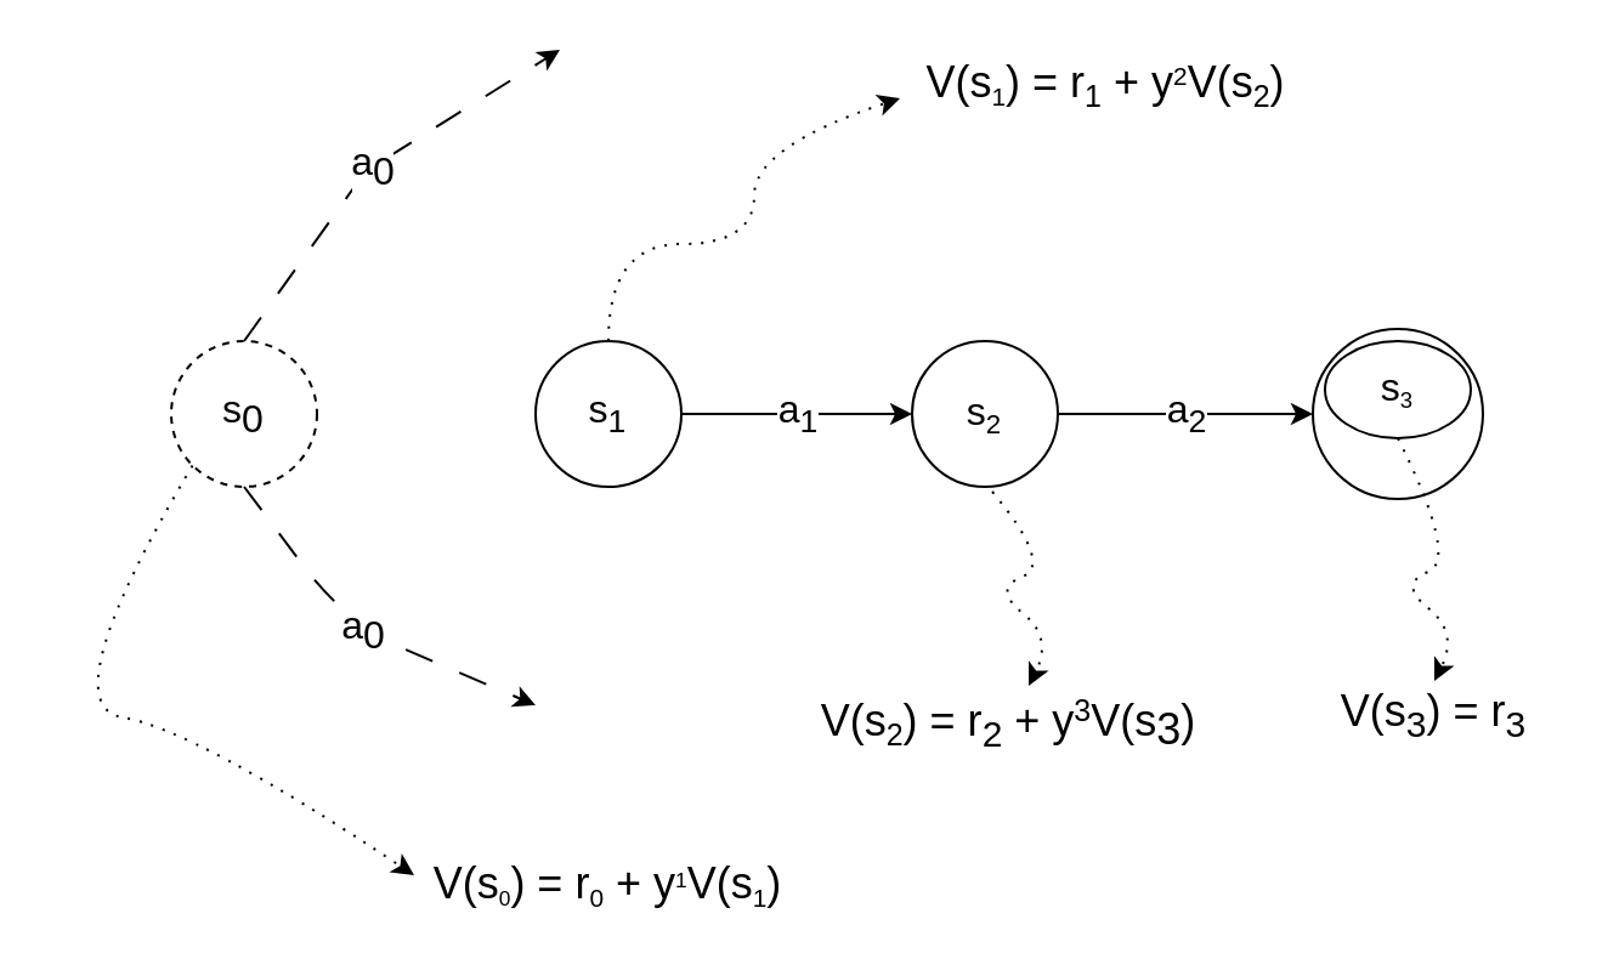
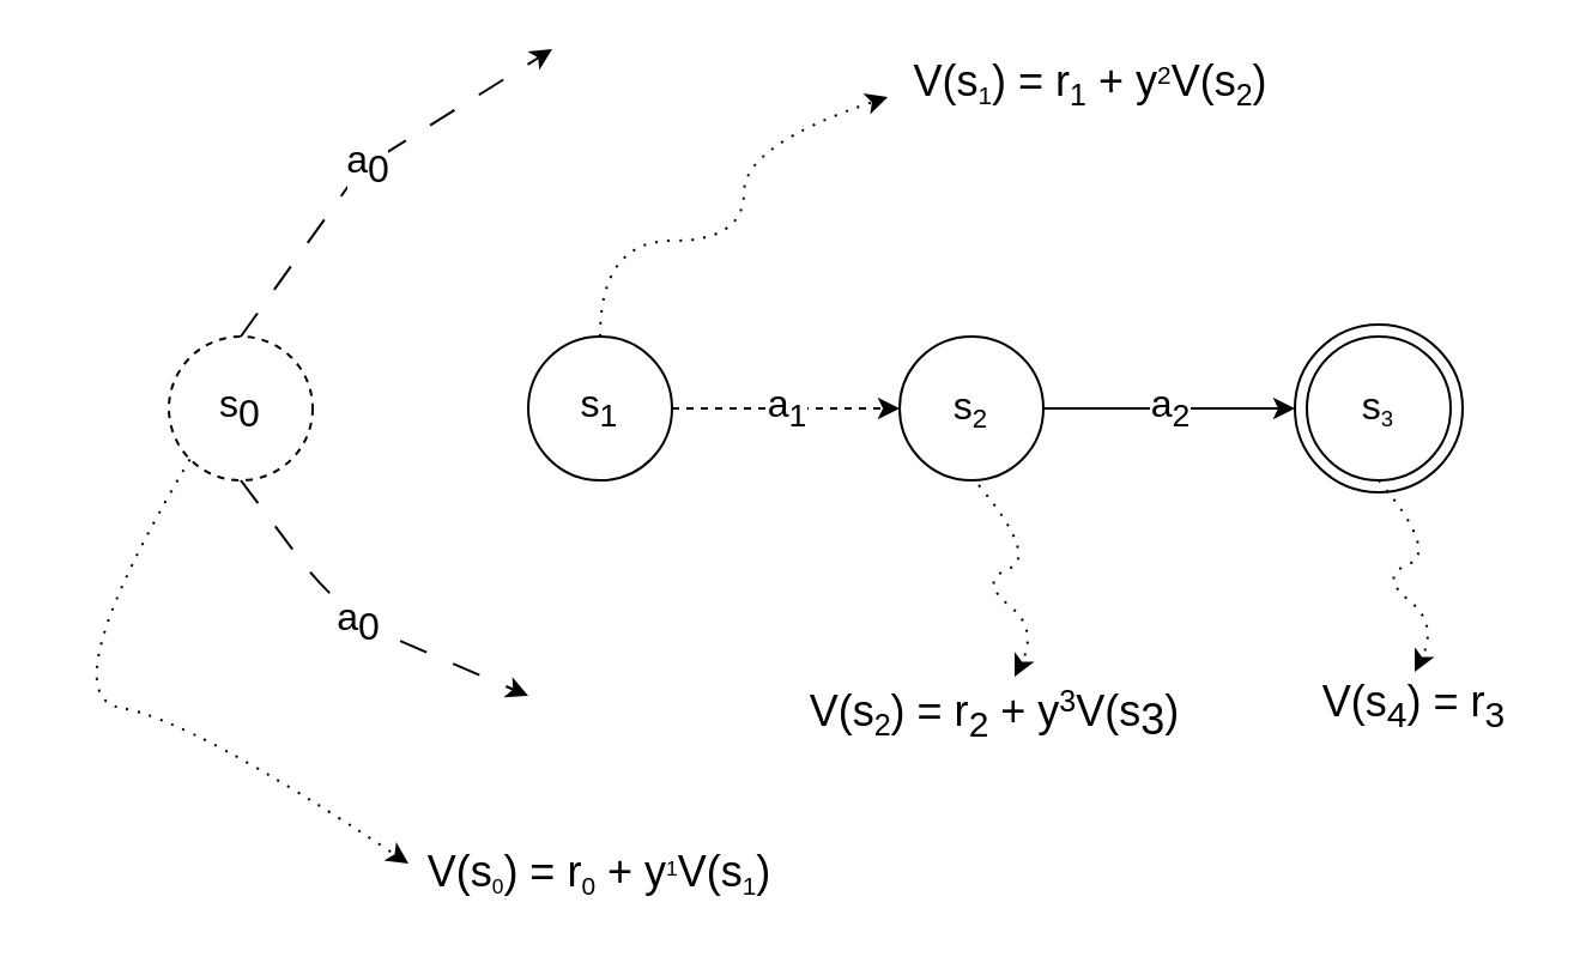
  <mxCell id="0" />
  <mxCell id="1" parent="0" />
  <mxCell id="2" value="s&lt;sub style=&quot;font-size: 16px;&quot;&gt;0&lt;/sub&gt;" style="ellipse;whiteSpace=wrap;html=1;aspect=fixed;fontSize=16;dashed=1;" parent="1" vertex="1"><mxGeometry x="70" y="140" width="60" height="60" as="geometry" /></mxCell>
  <mxCell id="3" value="a&lt;sub style=&quot;font-size: 16px;&quot;&gt;0&lt;/sub&gt;" style="endArrow=classic;html=1;exitX=0.5;exitY=0;exitDx=0;exitDy=0;dashed=1;dashPattern=12 12;fontSize=16;" parent="1" source="2" edge="1"><mxGeometry width="50" height="50" relative="1" as="geometry"><mxPoint x="300" y="280" as="sourcePoint" /><mxPoint x="230" y="20" as="targetPoint" /><Array as="points"><mxPoint x="150" y="70" /></Array></mxGeometry></mxCell>
  <mxCell id="4" value="a&lt;sub style=&quot;font-size: 16px;&quot;&gt;0&lt;/sub&gt;" style="endArrow=classic;html=1;exitX=0.5;exitY=1;exitDx=0;exitDy=0;dashed=1;dashPattern=12 12;fontSize=16;" parent="1" source="2" edge="1"><mxGeometry width="50" height="50" relative="1" as="geometry"><mxPoint x="130" y="310" as="sourcePoint" /><mxPoint x="220" y="290" as="targetPoint" /><Array as="points"><mxPoint x="130" y="240" /><mxPoint x="150" y="260" /></Array></mxGeometry></mxCell>
  <mxCell id="5" value="s&lt;sub&gt;1&lt;/sub&gt;" style="ellipse;whiteSpace=wrap;html=1;aspect=fixed;fontSize=16;" parent="1" vertex="1"><mxGeometry x="220" y="140" width="60" height="60" as="geometry" /></mxCell>
- <mxCell id="6" value="a&lt;sub&gt;1&lt;/sub&gt;" style="endArrow=classic;html=1;fontSize=16;exitX=1;exitY=0.5;exitDx=0;exitDy=0;entryX=0;entryY=0.5;entryDx=0;entryDy=0;" parent="1" source="5" target="7" edge="1"><mxGeometry width="50" height="50" relative="1" as="geometry"><mxPoint x="311" y="170" as="sourcePoint" /><mxPoint x="380" y="170" as="targetPoint" /><Array as="points" /></mxGeometry></mxCell>
+ <mxCell id="6" value="a&lt;sub&gt;1&lt;/sub&gt;" style="endArrow=classic;html=1;fontSize=16;exitX=1;exitY=0.5;exitDx=0;exitDy=0;entryX=0;entryY=0.5;entryDx=0;entryDy=0;dashed=1;" parent="1" source="5" target="7" edge="1"><mxGeometry width="50" height="50" relative="1" as="geometry"><mxPoint x="311" y="170" as="sourcePoint" /><mxPoint x="380" y="170" as="targetPoint" /><Array as="points" /></mxGeometry></mxCell>
  <mxCell id="7" value="s&lt;span style=&quot;font-size: 13.333px;&quot;&gt;&lt;sub&gt;2&lt;/sub&gt;&lt;/span&gt;" style="ellipse;whiteSpace=wrap;html=1;aspect=fixed;fontSize=16;" parent="1" vertex="1"><mxGeometry x="375" y="140" width="60" height="60" as="geometry" /></mxCell>
  <mxCell id="8" value="a&lt;sub&gt;2&lt;/sub&gt;" style="endArrow=classic;html=1;fontSize=16;exitX=1;exitY=0.5;exitDx=0;exitDy=0;entryX=0;entryY=0.5;entryDx=0;entryDy=0;" parent="1" source="7" target="10" edge="1"><mxGeometry width="50" height="50" relative="1" as="geometry"><mxPoint x="471" y="170" as="sourcePoint" /><mxPoint x="540" y="170" as="targetPoint" /><Array as="points" /></mxGeometry></mxCell>
  <mxCell id="9" value="" style="group" parent="1" vertex="1" connectable="0"><mxGeometry x="540" y="135" width="70" height="70" as="geometry" /></mxCell>
  <mxCell id="10" value="" style="ellipse;whiteSpace=wrap;html=1;aspect=fixed;fontSize=12;" parent="9" vertex="1"><mxGeometry width="70" height="70" as="geometry" /></mxCell>
- <mxCell id="11" value="s&lt;span style=&quot;font-size: 11.111px;&quot;&gt;&lt;sub&gt;3&lt;/sub&gt;&lt;/span&gt;" style="ellipse;whiteSpace=wrap;html=1;aspect=fixed;fontSize=16;" parent="9" vertex="1"><mxGeometry x="5" y="5" width="60" height="40" as="geometry" /></mxCell>
+ <mxCell id="11" value="s&lt;span style=&quot;font-size: 11.111px;&quot;&gt;&lt;sub&gt;3&lt;/sub&gt;&lt;/span&gt;" style="ellipse;whiteSpace=wrap;html=1;aspect=fixed;fontSize=16;" parent="9" vertex="1"><mxGeometry x="5" y="5" width="60" height="60" as="geometry" /></mxCell>
  <mxCell id="12" value="" style="curved=1;endArrow=classic;html=1;exitX=0.5;exitY=1;exitDx=0;exitDy=0;dashed=1;dashPattern=1 4;" parent="1" source="11" edge="1"><mxGeometry width="50" height="50" relative="1" as="geometry"><mxPoint x="460" y="280" as="sourcePoint" /><mxPoint x="590" y="280" as="targetPoint" /><Array as="points"><mxPoint x="600" y="230" /><mxPoint x="575" y="240" /><mxPoint x="600" y="260" /></Array></mxGeometry></mxCell>
- <mxCell id="13" value="&lt;font style=&quot;font-size: 18px;&quot;&gt;V(s&lt;sub&gt;3&lt;/sub&gt;) = r&lt;sub style=&quot;&quot;&gt;3&lt;/sub&gt;&lt;/font&gt;" style="text;html=1;strokeColor=none;fillColor=none;align=center;verticalAlign=middle;whiteSpace=wrap;rounded=0;" parent="1" vertex="1"><mxGeometry x="540" y="280" width="100" height="30" as="geometry" /></mxCell>
+ <mxCell id="13" value="&lt;font style=&quot;font-size: 18px;&quot;&gt;V(s&lt;sub&gt;4&lt;/sub&gt;) = r&lt;sub style=&quot;&quot;&gt;3&lt;/sub&gt;&lt;/font&gt;" style="text;html=1;strokeColor=none;fillColor=none;align=center;verticalAlign=middle;whiteSpace=wrap;rounded=0;" parent="1" vertex="1"><mxGeometry x="540" y="280" width="100" height="30" as="geometry" /></mxCell>
  <mxCell id="14" value="" style="curved=1;endArrow=classic;html=1;exitX=0.5;exitY=1;exitDx=0;exitDy=0;dashed=1;dashPattern=1 4;" parent="1" edge="1"><mxGeometry width="50" height="50" relative="1" as="geometry"><mxPoint x="408" y="202" as="sourcePoint" /><mxPoint x="423" y="282" as="targetPoint" /><Array as="points"><mxPoint x="433" y="232" /><mxPoint x="408" y="242" /><mxPoint x="433" y="262" /></Array></mxGeometry></mxCell>
  <mxCell id="15" value="&lt;font style=&quot;font-size: 18px;&quot;&gt;V(s&lt;/font&gt;&lt;font style=&quot;&quot;&gt;&lt;span style=&quot;font-size: 15px;&quot;&gt;&lt;sub&gt;2&lt;/sub&gt;&lt;/span&gt;&lt;span style=&quot;font-size: 18px;&quot;&gt;) = r&lt;sub&gt;2&lt;/sub&gt; + y&lt;/span&gt;&lt;span style=&quot;font-size: 15px;&quot;&gt;&lt;sup&gt;3&lt;/sup&gt;&lt;/span&gt;&lt;span style=&quot;font-size: 18px;&quot;&gt;V(s&lt;/span&gt;&lt;sub style=&quot;font-size: 18px;&quot;&gt;3&lt;/sub&gt;&lt;span style=&quot;font-size: 18px;&quot;&gt;)&lt;/span&gt;&lt;/font&gt;" style="text;html=1;strokeColor=none;fillColor=none;align=center;verticalAlign=middle;whiteSpace=wrap;rounded=0;" parent="1" vertex="1"><mxGeometry x="330" y="283" width="170" height="30" as="geometry" /></mxCell>
  <mxCell id="16" value="" style="curved=1;endArrow=classic;html=1;exitX=0.5;exitY=0;exitDx=0;exitDy=0;dashed=1;dashPattern=1 4;" edge="1" parent="1" source="5"><mxGeometry width="50" height="50" relative="1" as="geometry"><mxPoint x="330" y="10" as="sourcePoint" /><mxPoint x="370" y="40" as="targetPoint" /><Array as="points"><mxPoint x="250" y="100" /><mxPoint x="310" y="100" /><mxPoint x="310" y="60" /></Array></mxGeometry></mxCell>
  <mxCell id="17" value="&lt;font style=&quot;font-size: 18px;&quot;&gt;V(s&lt;/font&gt;&lt;font style=&quot;font-size: 12.5px;&quot;&gt;&lt;sub&gt;1&lt;/sub&gt;&lt;/font&gt;&lt;font style=&quot;&quot;&gt;&lt;span style=&quot;font-size: 18px;&quot;&gt;) = r&lt;/span&gt;&lt;span style=&quot;font-size: 15px;&quot;&gt;&lt;sub&gt;1&lt;/sub&gt;&lt;/span&gt;&lt;span style=&quot;font-size: 18px;&quot;&gt;&amp;nbsp;+ y&lt;/span&gt;&lt;span style=&quot;font-size: 12.5px;&quot;&gt;&lt;sup&gt;2&lt;/sup&gt;&lt;/span&gt;&lt;span style=&quot;font-size: 18px;&quot;&gt;V(s&lt;/span&gt;&lt;span style=&quot;font-size: 15px;&quot;&gt;&lt;sub&gt;2&lt;/sub&gt;&lt;/span&gt;&lt;span style=&quot;font-size: 18px;&quot;&gt;)&lt;/span&gt;&lt;/font&gt;" style="text;html=1;strokeColor=none;fillColor=none;align=center;verticalAlign=middle;whiteSpace=wrap;rounded=0;" vertex="1" parent="1"><mxGeometry x="370" y="20" width="170" height="30" as="geometry" /></mxCell>
  <mxCell id="18" value="" style="curved=1;endArrow=classic;html=1;exitX=0;exitY=1;exitDx=0;exitDy=0;dashed=1;dashPattern=1 4;" edge="1" parent="1" source="2"><mxGeometry width="50" height="50" relative="1" as="geometry"><mxPoint x="50" y="460" as="sourcePoint" /><mxPoint x="170" y="360" as="targetPoint" /><Array as="points"><mxPoint x="20" y="290" /><mxPoint x="80" y="300" /></Array></mxGeometry></mxCell>
  <mxCell id="19" value="&lt;font style=&quot;font-size: 18px;&quot;&gt;V(s&lt;/font&gt;&lt;font style=&quot;font-size: 10.417px;&quot;&gt;&lt;sub&gt;0&lt;/sub&gt;&lt;/font&gt;&lt;font style=&quot;&quot;&gt;&lt;span style=&quot;font-size: 18px;&quot;&gt;) = r&lt;/span&gt;&lt;span style=&quot;font-size: 12.5px;&quot;&gt;&lt;sub&gt;0&lt;/sub&gt;&lt;/span&gt;&lt;span style=&quot;font-size: 18px;&quot;&gt;&amp;nbsp;+ y&lt;/span&gt;&lt;span style=&quot;font-size: 10.417px;&quot;&gt;&lt;sup&gt;1&lt;/sup&gt;&lt;/span&gt;&lt;span style=&quot;font-size: 18px;&quot;&gt;V(s&lt;/span&gt;&lt;span style=&quot;font-size: 12.5px;&quot;&gt;&lt;sub&gt;1&lt;/sub&gt;&lt;/span&gt;&lt;span style=&quot;font-size: 18px;&quot;&gt;)&lt;/span&gt;&lt;/font&gt;" style="text;html=1;strokeColor=none;fillColor=none;align=center;verticalAlign=middle;whiteSpace=wrap;rounded=0;" vertex="1" parent="1"><mxGeometry x="165" y="350" width="170" height="30" as="geometry" /></mxCell>
